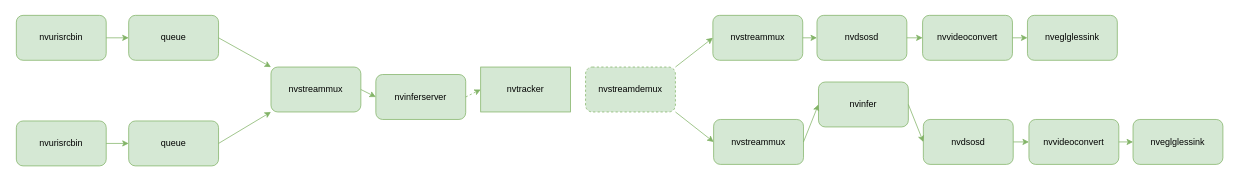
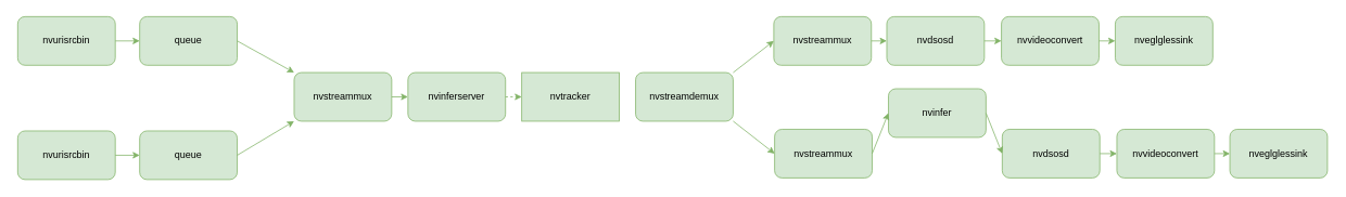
  <mxCell id="0" />
  <mxCell id="1" parent="0" />
  <mxCell id="2" value="nvurisrcbin" style="rounded=1;whiteSpace=wrap;html=1;fillColor=#d5e8d4;strokeColor=#82b366;" parent="1" vertex="1"><mxGeometry x="20" y="20" width="120" height="60" as="geometry" /></mxCell>
  <mxCell id="3" value="queue" style="rounded=1;whiteSpace=wrap;html=1;fillColor=#d5e8d4;strokeColor=#82b366;" parent="1" vertex="1"><mxGeometry x="170" y="20" width="120" height="60" as="geometry" /></mxCell>
  <mxCell id="4" value="" style="endArrow=classic;html=1;rounded=0;exitX=1;exitY=0.5;exitDx=0;exitDy=0;entryX=0;entryY=0.5;entryDx=0;entryDy=0;fillColor=#d5e8d4;strokeColor=#82b366;" parent="1" source="2" target="3" edge="1"><mxGeometry width="50" height="50" relative="1" as="geometry"><mxPoint x="380" y="440" as="sourcePoint" /><mxPoint x="430" y="390" as="targetPoint" /></mxGeometry></mxCell>
  <mxCell id="5" value="nvurisrcbin" style="rounded=1;whiteSpace=wrap;html=1;fillColor=#d5e8d4;strokeColor=#82b366;" parent="1" vertex="1"><mxGeometry x="20" y="161" width="120" height="60" as="geometry" /></mxCell>
  <mxCell id="6" value="queue" style="rounded=1;whiteSpace=wrap;html=1;fillColor=#d5e8d4;strokeColor=#82b366;" parent="1" vertex="1"><mxGeometry x="170" y="161" width="120" height="60" as="geometry" /></mxCell>
  <mxCell id="7" value="" style="endArrow=classic;html=1;rounded=0;exitX=1;exitY=0.5;exitDx=0;exitDy=0;entryX=0;entryY=0.5;entryDx=0;entryDy=0;fillColor=#d5e8d4;strokeColor=#82b366;" parent="1" source="5" target="6" edge="1"><mxGeometry width="50" height="50" relative="1" as="geometry"><mxPoint x="380" y="581" as="sourcePoint" /><mxPoint x="430" y="531" as="targetPoint" /></mxGeometry></mxCell>
  <mxCell id="8" value="nvstreammux" style="rounded=1;whiteSpace=wrap;html=1;fillColor=#d5e8d4;strokeColor=#82b366;" parent="1" vertex="1"><mxGeometry x="360" y="89" width="120" height="60" as="geometry" /></mxCell>
  <mxCell id="9" value="" style="endArrow=classic;html=1;rounded=0;exitX=1;exitY=0.5;exitDx=0;exitDy=0;entryX=0;entryY=0;entryDx=0;entryDy=0;fillColor=#d5e8d4;strokeColor=#82b366;" parent="1" source="3" target="8" edge="1"><mxGeometry width="50" height="50" relative="1" as="geometry"><mxPoint x="380" y="381" as="sourcePoint" /><mxPoint x="430" y="331" as="targetPoint" /></mxGeometry></mxCell>
  <mxCell id="10" value="" style="endArrow=classic;html=1;rounded=0;exitX=1;exitY=0.5;exitDx=0;exitDy=0;fillColor=#d5e8d4;strokeColor=#82b366;entryX=0;entryY=1;entryDx=0;entryDy=0;" parent="1" source="6" target="8" edge="1"><mxGeometry width="50" height="50" relative="1" as="geometry"><mxPoint x="380" y="381" as="sourcePoint" /><mxPoint x="370" y="191" as="targetPoint" /></mxGeometry></mxCell>
- <mxCell id="11" value="nvinferserver" style="rounded=1;whiteSpace=wrap;html=1;fillColor=#d5e8d4;strokeColor=#82b366;" parent="1" vertex="1"><mxGeometry x="500" y="99" width="120" height="60" as="geometry" /></mxCell>
+ <mxCell id="11" value="nvinferserver" style="rounded=1;whiteSpace=wrap;html=1;fillColor=#d5e8d4;strokeColor=#82b366;" parent="1" vertex="1"><mxGeometry x="500" y="89" width="120" height="60" as="geometry" /></mxCell>
  <mxCell id="12" value="nvtracker" style="whiteSpace=wrap;html=1;fillColor=#d5e8d4;strokeColor=#82b366;rounded=0;" parent="1" vertex="1"><mxGeometry x="640" y="89" width="120" height="60" as="geometry" /></mxCell>
- <mxCell id="13" value="nvstreamdemux" style="rounded=1;whiteSpace=wrap;html=1;fillColor=#d5e8d4;strokeColor=#82b366;dashed=1;" parent="1" vertex="1"><mxGeometry x="780" y="89" width="120" height="60" as="geometry" /></mxCell>
+ <mxCell id="13" value="nvstreamdemux" style="rounded=1;whiteSpace=wrap;html=1;fillColor=#d5e8d4;strokeColor=#82b366;" parent="1" vertex="1"><mxGeometry x="780" y="89" width="120" height="60" as="geometry" /></mxCell>
  <mxCell id="14" value="" style="endArrow=classic;html=1;rounded=0;exitX=1;exitY=0.5;exitDx=0;exitDy=0;entryX=0;entryY=0.5;entryDx=0;entryDy=0;fillColor=#d5e8d4;strokeColor=#82b366;" parent="1" source="8" target="11" edge="1"><mxGeometry width="50" height="50" relative="1" as="geometry"><mxPoint x="500" y="389" as="sourcePoint" /><mxPoint x="550" y="339" as="targetPoint" /></mxGeometry></mxCell>
  <mxCell id="15" value="" style="endArrow=classic;html=1;rounded=0;exitX=1;exitY=0.5;exitDx=0;exitDy=0;entryX=0;entryY=0.5;entryDx=0;entryDy=0;fillColor=#d5e8d4;strokeColor=#82b366;dashed=1;" parent="1" source="11" target="12" edge="1"><mxGeometry width="50" height="50" relative="1" as="geometry"><mxPoint x="500" y="389" as="sourcePoint" /><mxPoint x="550" y="339" as="targetPoint" /></mxGeometry></mxCell>
  <mxCell id="16" value="nvstreammux" style="rounded=1;whiteSpace=wrap;html=1;fillColor=#d5e8d4;strokeColor=#82b366;" parent="1" vertex="1"><mxGeometry x="950" y="20" width="120" height="60" as="geometry" /></mxCell>
  <mxCell id="17" value="nvdsosd" style="rounded=1;whiteSpace=wrap;html=1;fillColor=#d5e8d4;strokeColor=#82b366;" parent="1" vertex="1"><mxGeometry x="1089" y="20" width="120" height="60" as="geometry" /></mxCell>
  <mxCell id="18" value="nvvideoconvert" style="rounded=1;whiteSpace=wrap;html=1;fillColor=#d5e8d4;strokeColor=#82b366;" parent="1" vertex="1"><mxGeometry x="1230" y="20" width="120" height="60" as="geometry" /></mxCell>
  <mxCell id="19" value="nveglglessink" style="rounded=1;whiteSpace=wrap;html=1;fillColor=#d5e8d4;strokeColor=#82b366;" parent="1" vertex="1"><mxGeometry x="1370" y="20" width="120" height="60" as="geometry" /></mxCell>
  <mxCell id="20" value="nvstreammux" style="rounded=1;whiteSpace=wrap;html=1;fillColor=#d5e8d4;strokeColor=#82b366;" parent="1" vertex="1"><mxGeometry x="951" y="159" width="120" height="60" as="geometry" /></mxCell>
  <mxCell id="21" value="nvdsosd" style="rounded=1;whiteSpace=wrap;html=1;fillColor=#d5e8d4;strokeColor=#82b366;" parent="1" vertex="1"><mxGeometry x="1231" y="159" width="120" height="60" as="geometry" /></mxCell>
  <mxCell id="22" value="nvvideoconvert" style="rounded=1;whiteSpace=wrap;html=1;fillColor=#d5e8d4;strokeColor=#82b366;" parent="1" vertex="1"><mxGeometry x="1372" y="159" width="120" height="60" as="geometry" /></mxCell>
  <mxCell id="23" value="nveglglessink" style="rounded=1;whiteSpace=wrap;html=1;fillColor=#d5e8d4;strokeColor=#82b366;" parent="1" vertex="1"><mxGeometry x="1511" y="159" width="120" height="60" as="geometry" /></mxCell>
  <mxCell id="24" value="nvinfer" style="rounded=1;whiteSpace=wrap;html=1;fillColor=#d5e8d4;strokeColor=#82b366;" parent="1" vertex="1"><mxGeometry x="1091" y="109" width="120" height="60" as="geometry" /></mxCell>
  <mxCell id="25" value="" style="endArrow=classic;html=1;rounded=0;exitX=1;exitY=0;exitDx=0;exitDy=0;entryX=0;entryY=0.5;entryDx=0;entryDy=0;strokeColor=#82B366;" parent="1" source="13" target="16" edge="1"><mxGeometry width="50" height="50" relative="1" as="geometry"><mxPoint x="950" y="381" as="sourcePoint" /><mxPoint x="1000" y="331" as="targetPoint" /></mxGeometry></mxCell>
  <mxCell id="26" value="" style="endArrow=classic;html=1;rounded=0;exitX=1;exitY=0.5;exitDx=0;exitDy=0;entryX=0;entryY=0.5;entryDx=0;entryDy=0;strokeColor=#82B366;" parent="1" source="16" target="17" edge="1"><mxGeometry width="50" height="50" relative="1" as="geometry"><mxPoint x="960" y="381" as="sourcePoint" /><mxPoint x="1010" y="331" as="targetPoint" /></mxGeometry></mxCell>
  <mxCell id="27" value="" style="endArrow=classic;html=1;rounded=0;exitX=1;exitY=0.5;exitDx=0;exitDy=0;entryX=0;entryY=0.5;entryDx=0;entryDy=0;strokeColor=#82B366;" parent="1" source="17" target="18" edge="1"><mxGeometry width="50" height="50" relative="1" as="geometry"><mxPoint x="1219" y="91" as="sourcePoint" /><mxPoint x="999" y="331" as="targetPoint" /></mxGeometry></mxCell>
  <mxCell id="28" value="" style="endArrow=classic;html=1;rounded=0;exitX=1;exitY=0.5;exitDx=0;exitDy=0;entryX=0;entryY=0.5;entryDx=0;entryDy=0;strokeColor=#82B366;" parent="1" source="18" target="19" edge="1"><mxGeometry width="50" height="50" relative="1" as="geometry"><mxPoint x="940" y="381" as="sourcePoint" /><mxPoint x="990" y="331" as="targetPoint" /></mxGeometry></mxCell>
  <mxCell id="29" value="" style="endArrow=classic;html=1;rounded=0;exitX=1;exitY=0.5;exitDx=0;exitDy=0;entryX=0;entryY=0.5;entryDx=0;entryDy=0;strokeColor=#82B366;" parent="1" source="20" target="24" edge="1"><mxGeometry width="50" height="50" relative="1" as="geometry"><mxPoint x="960" y="381" as="sourcePoint" /><mxPoint x="1010" y="331" as="targetPoint" /></mxGeometry></mxCell>
  <mxCell id="30" value="" style="endArrow=classic;html=1;rounded=0;exitX=1;exitY=0.5;exitDx=0;exitDy=0;entryX=0;entryY=0.5;entryDx=0;entryDy=0;strokeColor=#82B366;" parent="1" source="24" target="21" edge="1"><mxGeometry width="50" height="50" relative="1" as="geometry"><mxPoint x="951" y="381" as="sourcePoint" /><mxPoint x="1001" y="331" as="targetPoint" /></mxGeometry></mxCell>
  <mxCell id="31" value="" style="endArrow=classic;html=1;rounded=0;exitX=1;exitY=0.5;exitDx=0;exitDy=0;entryX=0;entryY=0.5;entryDx=0;entryDy=0;strokeColor=#82B366;" parent="1" source="21" target="22" edge="1"><mxGeometry width="50" height="50" relative="1" as="geometry"><mxPoint x="938" y="381" as="sourcePoint" /><mxPoint x="988" y="331" as="targetPoint" /></mxGeometry></mxCell>
  <mxCell id="32" value="" style="endArrow=classic;html=1;rounded=0;exitX=1;exitY=0.5;exitDx=0;exitDy=0;entryX=0;entryY=0.5;entryDx=0;entryDy=0;strokeColor=#82B366;" parent="1" source="22" target="23" edge="1"><mxGeometry width="50" height="50" relative="1" as="geometry"><mxPoint x="941" y="381" as="sourcePoint" /><mxPoint x="991" y="331" as="targetPoint" /></mxGeometry></mxCell>
  <mxCell id="33" value="" style="endArrow=classic;html=1;rounded=0;exitX=1;exitY=1;exitDx=0;exitDy=0;entryX=0;entryY=0.5;entryDx=0;entryDy=0;strokeColor=#82B366;" parent="1" source="13" target="20" edge="1"><mxGeometry width="50" height="50" relative="1" as="geometry"><mxPoint x="950" y="381" as="sourcePoint" /><mxPoint x="1000" y="331" as="targetPoint" /></mxGeometry></mxCell>
